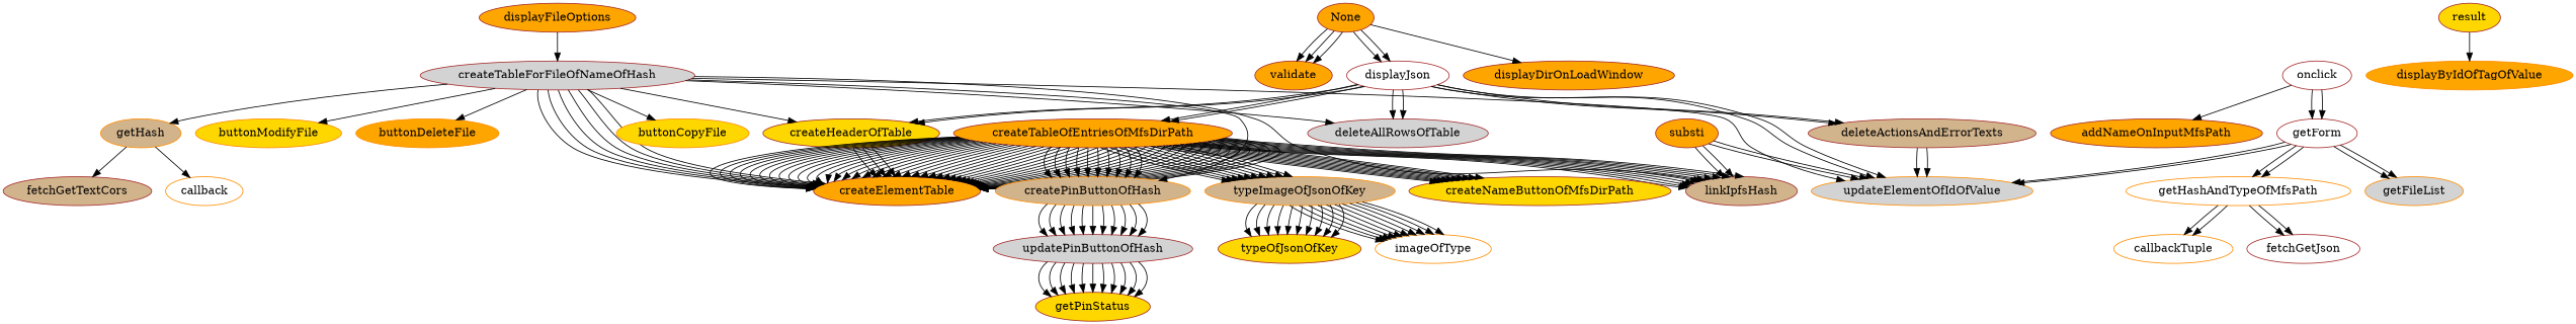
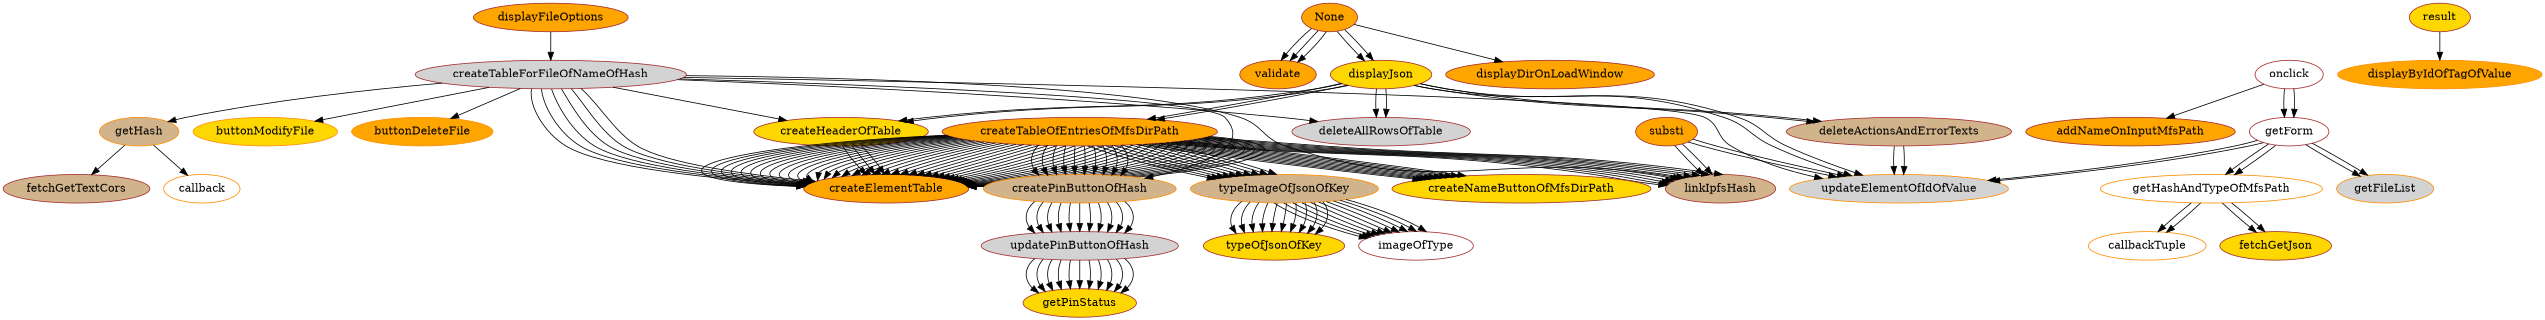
  digraph {
    node [color=brown fillcolor=orange style=filled]
    None
    displayDirOnLoadWindow
    validate
-   displayJson [fillcolor=white]
+   displayJson [fillcolor=gold]
    updateElementOfIdOfValue [color=darkorange fillcolor=lightgrey]
    deleteActionsAndErrorTexts [fillcolor=tan]
    deleteAllRowsOfTable [fillcolor=lightgrey]
    createHeaderOfTable [fillcolor=gold]
    createTableOfEntriesOfMfsDirPath
    onclick [fillcolor=white]
    getForm [fillcolor=white]
    addNameOnInputMfsPath
    getHashAndTypeOfMfsPath [color=darkorange fillcolor=white]
    getFileList [color=darkorange fillcolor=lightgrey]
    createTableForFileOfNameOfHash [fillcolor=lightgrey]
    displayFileOptions
-   fetchGetJson [fillcolor=white]
+   fetchGetJson [fillcolor=gold]
    callbackTuple [color=darkorange fillcolor=white]
    substi
    linkIpfsHash [fillcolor=tan]
    createElementTable
    createPinButtonOfHash [color=darkorange fillcolor=tan]
    typeImageOfJsonOfKey [color=darkorange fillcolor=tan]
    createNameButtonOfMfsDirPath [fillcolor=gold]
    updatePinButtonOfHash [fillcolor=lightgrey]
    typeOfJsonOfKey [fillcolor=gold]
-   imageOfType [color=darkorange fillcolor=white]
+   imageOfType [fillcolor=white]
    getPinStatus [fillcolor=gold]
-   buttonCopyFile [color=darkorange fillcolor=gold]
    buttonModifyFile [color=darkorange fillcolor=gold]
    buttonDeleteFile [color=darkorange]
    getHash [color=darkorange fillcolor=tan]
    fetchGetTextCors [fillcolor=tan]
    callback [color=darkorange fillcolor=white]
    result [fillcolor=gold]
    displayByIdOfTagOfValue [color=darkorange]
    None -> displayDirOnLoadWindow
    None -> validate
    None -> validate
    None -> validate
    None -> displayJson
    None -> displayJson
    displayJson -> updateElementOfIdOfValue
    displayJson -> updateElementOfIdOfValue
    displayJson -> deleteActionsAndErrorTexts
    displayJson -> deleteActionsAndErrorTexts
    displayJson -> deleteAllRowsOfTable
    displayJson -> deleteAllRowsOfTable
    displayJson -> createHeaderOfTable
    displayJson -> createHeaderOfTable
    displayJson -> createTableOfEntriesOfMfsDirPath
    displayJson -> createTableOfEntriesOfMfsDirPath
    deleteActionsAndErrorTexts -> updateElementOfIdOfValue
    deleteActionsAndErrorTexts -> updateElementOfIdOfValue
    createHeaderOfTable -> createElementTable
    createHeaderOfTable -> createElementTable
    createHeaderOfTable -> createElementTable
    createTableOfEntriesOfMfsDirPath -> linkIpfsHash
    createTableOfEntriesOfMfsDirPath -> linkIpfsHash
    createTableOfEntriesOfMfsDirPath -> linkIpfsHash
    createTableOfEntriesOfMfsDirPath -> linkIpfsHash
    createTableOfEntriesOfMfsDirPath -> linkIpfsHash
    createTableOfEntriesOfMfsDirPath -> linkIpfsHash
    createTableOfEntriesOfMfsDirPath -> linkIpfsHash
    createTableOfEntriesOfMfsDirPath -> linkIpfsHash
    createTableOfEntriesOfMfsDirPath -> linkIpfsHash
    createTableOfEntriesOfMfsDirPath -> linkIpfsHash
    createTableOfEntriesOfMfsDirPath -> createElementTable
    createTableOfEntriesOfMfsDirPath -> createElementTable
    createTableOfEntriesOfMfsDirPath -> createElementTable
    createTableOfEntriesOfMfsDirPath -> createElementTable
    createTableOfEntriesOfMfsDirPath -> createElementTable
    createTableOfEntriesOfMfsDirPath -> createElementTable
    createTableOfEntriesOfMfsDirPath -> createElementTable
    createTableOfEntriesOfMfsDirPath -> createElementTable
    createTableOfEntriesOfMfsDirPath -> createElementTable
    createTableOfEntriesOfMfsDirPath -> createElementTable
    createTableOfEntriesOfMfsDirPath -> createElementTable
    createTableOfEntriesOfMfsDirPath -> createElementTable
    createTableOfEntriesOfMfsDirPath -> createElementTable
    createTableOfEntriesOfMfsDirPath -> createElementTable
    createTableOfEntriesOfMfsDirPath -> createElementTable
    createTableOfEntriesOfMfsDirPath -> createElementTable
    createTableOfEntriesOfMfsDirPath -> createElementTable
    createTableOfEntriesOfMfsDirPath -> createElementTable
    createTableOfEntriesOfMfsDirPath -> createElementTable
    createTableOfEntriesOfMfsDirPath -> createElementTable
    createTableOfEntriesOfMfsDirPath -> createElementTable
    createTableOfEntriesOfMfsDirPath -> createElementTable
    createTableOfEntriesOfMfsDirPath -> createElementTable
    createTableOfEntriesOfMfsDirPath -> createElementTable
    createTableOfEntriesOfMfsDirPath -> createElementTable
    createTableOfEntriesOfMfsDirPath -> createElementTable
    createTableOfEntriesOfMfsDirPath -> createElementTable
    createTableOfEntriesOfMfsDirPath -> createElementTable
    createTableOfEntriesOfMfsDirPath -> createElementTable
    createTableOfEntriesOfMfsDirPath -> createElementTable
    createTableOfEntriesOfMfsDirPath -> createElementTable
    createTableOfEntriesOfMfsDirPath -> createElementTable
    createTableOfEntriesOfMfsDirPath -> createElementTable
    createTableOfEntriesOfMfsDirPath -> createElementTable
    createTableOfEntriesOfMfsDirPath -> createElementTable
    createTableOfEntriesOfMfsDirPath -> createElementTable
    createTableOfEntriesOfMfsDirPath -> createElementTable
    createTableOfEntriesOfMfsDirPath -> createElementTable
    createTableOfEntriesOfMfsDirPath -> createElementTable
    createTableOfEntriesOfMfsDirPath -> createElementTable
    createTableOfEntriesOfMfsDirPath -> createElementTable
    createTableOfEntriesOfMfsDirPath -> createElementTable
    createTableOfEntriesOfMfsDirPath -> createElementTable
    createTableOfEntriesOfMfsDirPath -> createElementTable
    createTableOfEntriesOfMfsDirPath -> createElementTable
    createTableOfEntriesOfMfsDirPath -> createElementTable
    createTableOfEntriesOfMfsDirPath -> createElementTable
    createTableOfEntriesOfMfsDirPath -> createElementTable
    createTableOfEntriesOfMfsDirPath -> createElementTable
    createTableOfEntriesOfMfsDirPath -> createElementTable
    createTableOfEntriesOfMfsDirPath -> createPinButtonOfHash
    createTableOfEntriesOfMfsDirPath -> createPinButtonOfHash
    createTableOfEntriesOfMfsDirPath -> createPinButtonOfHash
    createTableOfEntriesOfMfsDirPath -> createPinButtonOfHash
    createTableOfEntriesOfMfsDirPath -> createPinButtonOfHash
    createTableOfEntriesOfMfsDirPath -> createPinButtonOfHash
    createTableOfEntriesOfMfsDirPath -> createPinButtonOfHash
    createTableOfEntriesOfMfsDirPath -> createPinButtonOfHash
    createTableOfEntriesOfMfsDirPath -> createPinButtonOfHash
    createTableOfEntriesOfMfsDirPath -> createPinButtonOfHash
    createTableOfEntriesOfMfsDirPath -> typeImageOfJsonOfKey
    createTableOfEntriesOfMfsDirPath -> typeImageOfJsonOfKey
    createTableOfEntriesOfMfsDirPath -> typeImageOfJsonOfKey
    createTableOfEntriesOfMfsDirPath -> typeImageOfJsonOfKey
    createTableOfEntriesOfMfsDirPath -> typeImageOfJsonOfKey
    createTableOfEntriesOfMfsDirPath -> typeImageOfJsonOfKey
    createTableOfEntriesOfMfsDirPath -> typeImageOfJsonOfKey
    createTableOfEntriesOfMfsDirPath -> typeImageOfJsonOfKey
    createTableOfEntriesOfMfsDirPath -> typeImageOfJsonOfKey
    createTableOfEntriesOfMfsDirPath -> typeImageOfJsonOfKey
    createTableOfEntriesOfMfsDirPath -> createNameButtonOfMfsDirPath
    createTableOfEntriesOfMfsDirPath -> createNameButtonOfMfsDirPath
    createTableOfEntriesOfMfsDirPath -> createNameButtonOfMfsDirPath
    createTableOfEntriesOfMfsDirPath -> createNameButtonOfMfsDirPath
    createTableOfEntriesOfMfsDirPath -> createNameButtonOfMfsDirPath
    createTableOfEntriesOfMfsDirPath -> createNameButtonOfMfsDirPath
    createTableOfEntriesOfMfsDirPath -> createNameButtonOfMfsDirPath
    createTableOfEntriesOfMfsDirPath -> createNameButtonOfMfsDirPath
    createTableOfEntriesOfMfsDirPath -> createNameButtonOfMfsDirPath
    createTableOfEntriesOfMfsDirPath -> createNameButtonOfMfsDirPath
    onclick -> getForm
    onclick -> getForm
    onclick -> addNameOnInputMfsPath
    getForm -> updateElementOfIdOfValue
    getForm -> updateElementOfIdOfValue
    getForm -> getHashAndTypeOfMfsPath
    getForm -> getHashAndTypeOfMfsPath
    getForm -> getFileList
    getForm -> getFileList
    getHashAndTypeOfMfsPath -> fetchGetJson
    getHashAndTypeOfMfsPath -> fetchGetJson
    getHashAndTypeOfMfsPath -> callbackTuple
    getHashAndTypeOfMfsPath -> callbackTuple
    createTableForFileOfNameOfHash -> updateElementOfIdOfValue
    createTableForFileOfNameOfHash -> deleteAllRowsOfTable
    createTableForFileOfNameOfHash -> createHeaderOfTable
    createTableForFileOfNameOfHash -> linkIpfsHash
    createTableForFileOfNameOfHash -> createElementTable
    createTableForFileOfNameOfHash -> createElementTable
    createTableForFileOfNameOfHash -> createElementTable
    createTableForFileOfNameOfHash -> createElementTable
    createTableForFileOfNameOfHash -> createElementTable
    createTableForFileOfNameOfHash -> createElementTable
    createTableForFileOfNameOfHash -> createPinButtonOfHash
-   createTableForFileOfNameOfHash -> buttonCopyFile
    createTableForFileOfNameOfHash -> buttonModifyFile
    createTableForFileOfNameOfHash -> buttonDeleteFile
    createTableForFileOfNameOfHash -> getHash
    displayFileOptions -> createTableForFileOfNameOfHash
    substi -> updateElementOfIdOfValue
    substi -> updateElementOfIdOfValue
    substi -> linkIpfsHash
    substi -> linkIpfsHash
    createPinButtonOfHash -> updatePinButtonOfHash
    createPinButtonOfHash -> updatePinButtonOfHash
    createPinButtonOfHash -> updatePinButtonOfHash
    createPinButtonOfHash -> updatePinButtonOfHash
    createPinButtonOfHash -> updatePinButtonOfHash
    createPinButtonOfHash -> updatePinButtonOfHash
    createPinButtonOfHash -> updatePinButtonOfHash
    createPinButtonOfHash -> updatePinButtonOfHash
    createPinButtonOfHash -> updatePinButtonOfHash
    createPinButtonOfHash -> updatePinButtonOfHash
    createPinButtonOfHash -> updatePinButtonOfHash
    typeImageOfJsonOfKey -> typeOfJsonOfKey
    typeImageOfJsonOfKey -> typeOfJsonOfKey
    typeImageOfJsonOfKey -> typeOfJsonOfKey
    typeImageOfJsonOfKey -> typeOfJsonOfKey
    typeImageOfJsonOfKey -> typeOfJsonOfKey
    typeImageOfJsonOfKey -> typeOfJsonOfKey
    typeImageOfJsonOfKey -> typeOfJsonOfKey
    typeImageOfJsonOfKey -> typeOfJsonOfKey
    typeImageOfJsonOfKey -> typeOfJsonOfKey
    typeImageOfJsonOfKey -> typeOfJsonOfKey
    typeImageOfJsonOfKey -> imageOfType
    typeImageOfJsonOfKey -> imageOfType
    typeImageOfJsonOfKey -> imageOfType
    typeImageOfJsonOfKey -> imageOfType
    typeImageOfJsonOfKey -> imageOfType
    typeImageOfJsonOfKey -> imageOfType
    typeImageOfJsonOfKey -> imageOfType
    typeImageOfJsonOfKey -> imageOfType
    typeImageOfJsonOfKey -> imageOfType
    typeImageOfJsonOfKey -> imageOfType
    updatePinButtonOfHash -> getPinStatus
    updatePinButtonOfHash -> getPinStatus
    updatePinButtonOfHash -> getPinStatus
    updatePinButtonOfHash -> getPinStatus
    updatePinButtonOfHash -> getPinStatus
    updatePinButtonOfHash -> getPinStatus
    updatePinButtonOfHash -> getPinStatus
    updatePinButtonOfHash -> getPinStatus
    updatePinButtonOfHash -> getPinStatus
    updatePinButtonOfHash -> getPinStatus
    updatePinButtonOfHash -> getPinStatus
    getHash -> fetchGetTextCors
    getHash -> callback
    result -> displayByIdOfTagOfValue
  }
